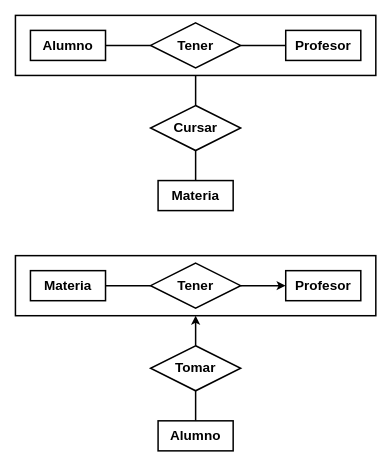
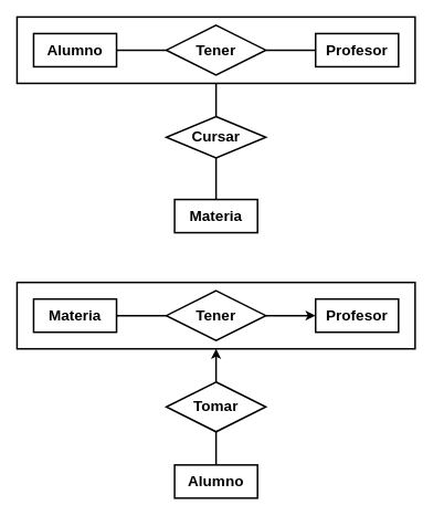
  <mxCell id="0" />
  <mxCell id="1" parent="0" />
  <mxCell id="2" value="" style="group;verticalAlign=top;" connectable="0" vertex="1" parent="1"><mxGeometry x="20" y="280" width="480" height="320" as="geometry" /></mxCell>
  <mxCell id="3" value="" style="rounded=0;whiteSpace=wrap;html=1;strokeWidth=2;" vertex="1" parent="2"><mxGeometry y="60" width="480" height="80" as="geometry" /></mxCell>
  <mxCell id="4" style="edgeStyle=orthogonalEdgeStyle;rounded=0;orthogonalLoop=1;jettySize=auto;html=1;entryX=1;entryY=0.5;entryDx=0;entryDy=0;strokeWidth=2;endArrow=none;endFill=0;" edge="1" parent="2" source="6" target="8"><mxGeometry relative="1" as="geometry" /></mxCell>
  <mxCell id="5" style="edgeStyle=orthogonalEdgeStyle;rounded=0;orthogonalLoop=1;jettySize=auto;html=1;strokeWidth=2;" edge="1" parent="2" source="6" target="9"><mxGeometry relative="1" as="geometry" /></mxCell>
  <mxCell id="6" value="&lt;b&gt;Tener&lt;/b&gt;" style="shape=rhombus;perimeter=rhombusPerimeter;whiteSpace=wrap;html=1;align=center;strokeWidth=2;fontSize=18;" vertex="1" parent="2"><mxGeometry x="180" y="70" width="120" height="60" as="geometry" /></mxCell>
  <mxCell id="7" value="" style="group" connectable="0" vertex="1" parent="2"><mxGeometry x="20" y="80" width="440" height="40" as="geometry" /></mxCell>
  <mxCell id="8" value="Materia" style="whiteSpace=wrap;html=1;align=center;strokeWidth=2;fontStyle=1;fontSize=18;" vertex="1" parent="7"><mxGeometry width="100" height="40" as="geometry" /></mxCell>
  <mxCell id="9" value="Profesor" style="whiteSpace=wrap;html=1;align=center;strokeWidth=2;fontStyle=1;fontSize=18;" vertex="1" parent="7"><mxGeometry x="340" width="100" height="40" as="geometry" /></mxCell>
  <mxCell id="10" value="" style="edgeStyle=orthogonalEdgeStyle;rounded=0;orthogonalLoop=1;jettySize=auto;html=1;strokeWidth=2;endArrow=none;endFill=0;" edge="1" parent="2" source="11" target="12"><mxGeometry relative="1" as="geometry" /></mxCell>
  <mxCell id="11" value="&lt;b&gt;Tomar&lt;/b&gt;" style="shape=rhombus;perimeter=rhombusPerimeter;whiteSpace=wrap;html=1;align=center;strokeWidth=2;fontSize=18;" vertex="1" parent="2"><mxGeometry x="180" y="180" width="120" height="60" as="geometry" /></mxCell>
  <mxCell id="12" value="Alumno" style="whiteSpace=wrap;html=1;align=center;strokeWidth=2;fontStyle=1;fontSize=18;" vertex="1" parent="2"><mxGeometry x="190" y="280" width="100" height="40" as="geometry" /></mxCell>
  <mxCell id="13" value="" style="edgeStyle=orthogonalEdgeStyle;rounded=0;orthogonalLoop=1;jettySize=auto;html=1;startArrow=classic;startFill=1;endArrow=none;endFill=0;strokeWidth=2;" edge="1" parent="2" source="3" target="11"><mxGeometry relative="1" as="geometry" /></mxCell>
  <mxCell id="14" value="" style="rounded=0;whiteSpace=wrap;html=1;strokeWidth=2;" vertex="1" parent="1"><mxGeometry x="20" y="20" width="480" height="80" as="geometry" /></mxCell>
  <mxCell id="15" style="edgeStyle=orthogonalEdgeStyle;rounded=0;orthogonalLoop=1;jettySize=auto;html=1;entryX=1;entryY=0.5;entryDx=0;entryDy=0;strokeWidth=2;endArrow=none;endFill=0;" edge="1" parent="1" source="17" target="19"><mxGeometry relative="1" as="geometry" /></mxCell>
  <mxCell id="16" style="edgeStyle=orthogonalEdgeStyle;rounded=0;orthogonalLoop=1;jettySize=auto;html=1;strokeWidth=2;endArrow=none;endFill=0;" edge="1" parent="1" source="17" target="20"><mxGeometry relative="1" as="geometry" /></mxCell>
  <mxCell id="17" value="&lt;b&gt;Tener&lt;/b&gt;" style="shape=rhombus;perimeter=rhombusPerimeter;whiteSpace=wrap;html=1;align=center;strokeWidth=2;fontSize=18;" vertex="1" parent="1"><mxGeometry x="200" y="30" width="120" height="60" as="geometry" /></mxCell>
  <mxCell id="18" value="" style="group" connectable="0" vertex="1" parent="1"><mxGeometry x="40" y="40" width="440" height="40" as="geometry" /></mxCell>
  <mxCell id="19" value="Alumno" style="whiteSpace=wrap;html=1;align=center;strokeWidth=2;fontStyle=1;fontSize=18;" vertex="1" parent="18"><mxGeometry width="100" height="40" as="geometry" /></mxCell>
  <mxCell id="20" value="Profesor" style="whiteSpace=wrap;html=1;align=center;strokeWidth=2;fontStyle=1;fontSize=18;" vertex="1" parent="18"><mxGeometry x="340" width="100" height="40" as="geometry" /></mxCell>
  <mxCell id="21" value="" style="edgeStyle=orthogonalEdgeStyle;rounded=0;orthogonalLoop=1;jettySize=auto;html=1;strokeWidth=2;endArrow=none;endFill=0;" edge="1" parent="1" source="22" target="23"><mxGeometry relative="1" as="geometry" /></mxCell>
- <mxCell id="22" value="&lt;b&gt;Cursar&lt;/b&gt;" style="shape=rhombus;perimeter=rhombusPerimeter;whiteSpace=wrap;html=1;align=center;strokeWidth=2;fontSize=18;" vertex="1" parent="1"><mxGeometry x="200" y="140" width="120" height="60" as="geometry" /></mxCell>
+ <mxCell id="22" value="&lt;b&gt;Cursar&lt;/b&gt;" style="shape=rhombus;perimeter=rhombusPerimeter;whiteSpace=wrap;html=1;align=center;strokeWidth=2;fontSize=18;" vertex="1" parent="1"><mxGeometry x="200" y="140" width="120" height="50" as="geometry" /></mxCell>
  <mxCell id="23" value="Materia" style="whiteSpace=wrap;html=1;align=center;strokeWidth=2;fontStyle=1;fontSize=18;" vertex="1" parent="1"><mxGeometry x="210" y="240" width="100" height="40" as="geometry" /></mxCell>
  <mxCell id="24" value="" style="edgeStyle=orthogonalEdgeStyle;rounded=0;orthogonalLoop=1;jettySize=auto;html=1;startArrow=none;startFill=0;endArrow=none;endFill=0;strokeWidth=2;" edge="1" parent="1" source="14" target="22"><mxGeometry relative="1" as="geometry" /></mxCell>
